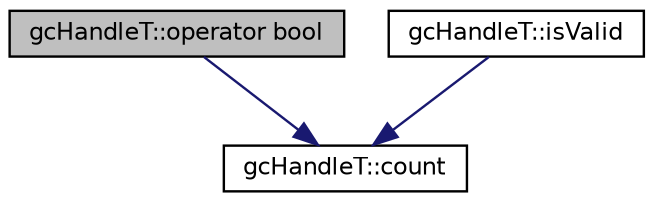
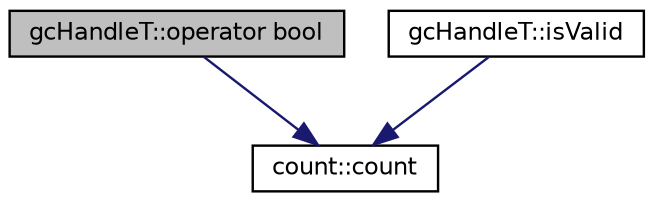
  digraph {
    rankdir=TB
    node [color=black fillcolor=white fontname=Helvetica fontsize=10 shape=record style=filled]
    edge [color=midnightblue fontname=Helvetica fontsize=10 labelfontname=Helvetica labelfontsize=10 style=solid]
    n1 [fillcolor=grey75 fontcolor=black height=0.2 label="gcHandleT::operator bool" width=0.4]
-   n2 [height=0.2 label="gcHandleT::count" width=0.4]
+   n2 [height=0.2 label="count::count" width=0.4]
    n3 [height=0.2 label="gcHandleT::isValid" width=0.4]
    n1 -> n2
    n3 -> n2
  }
